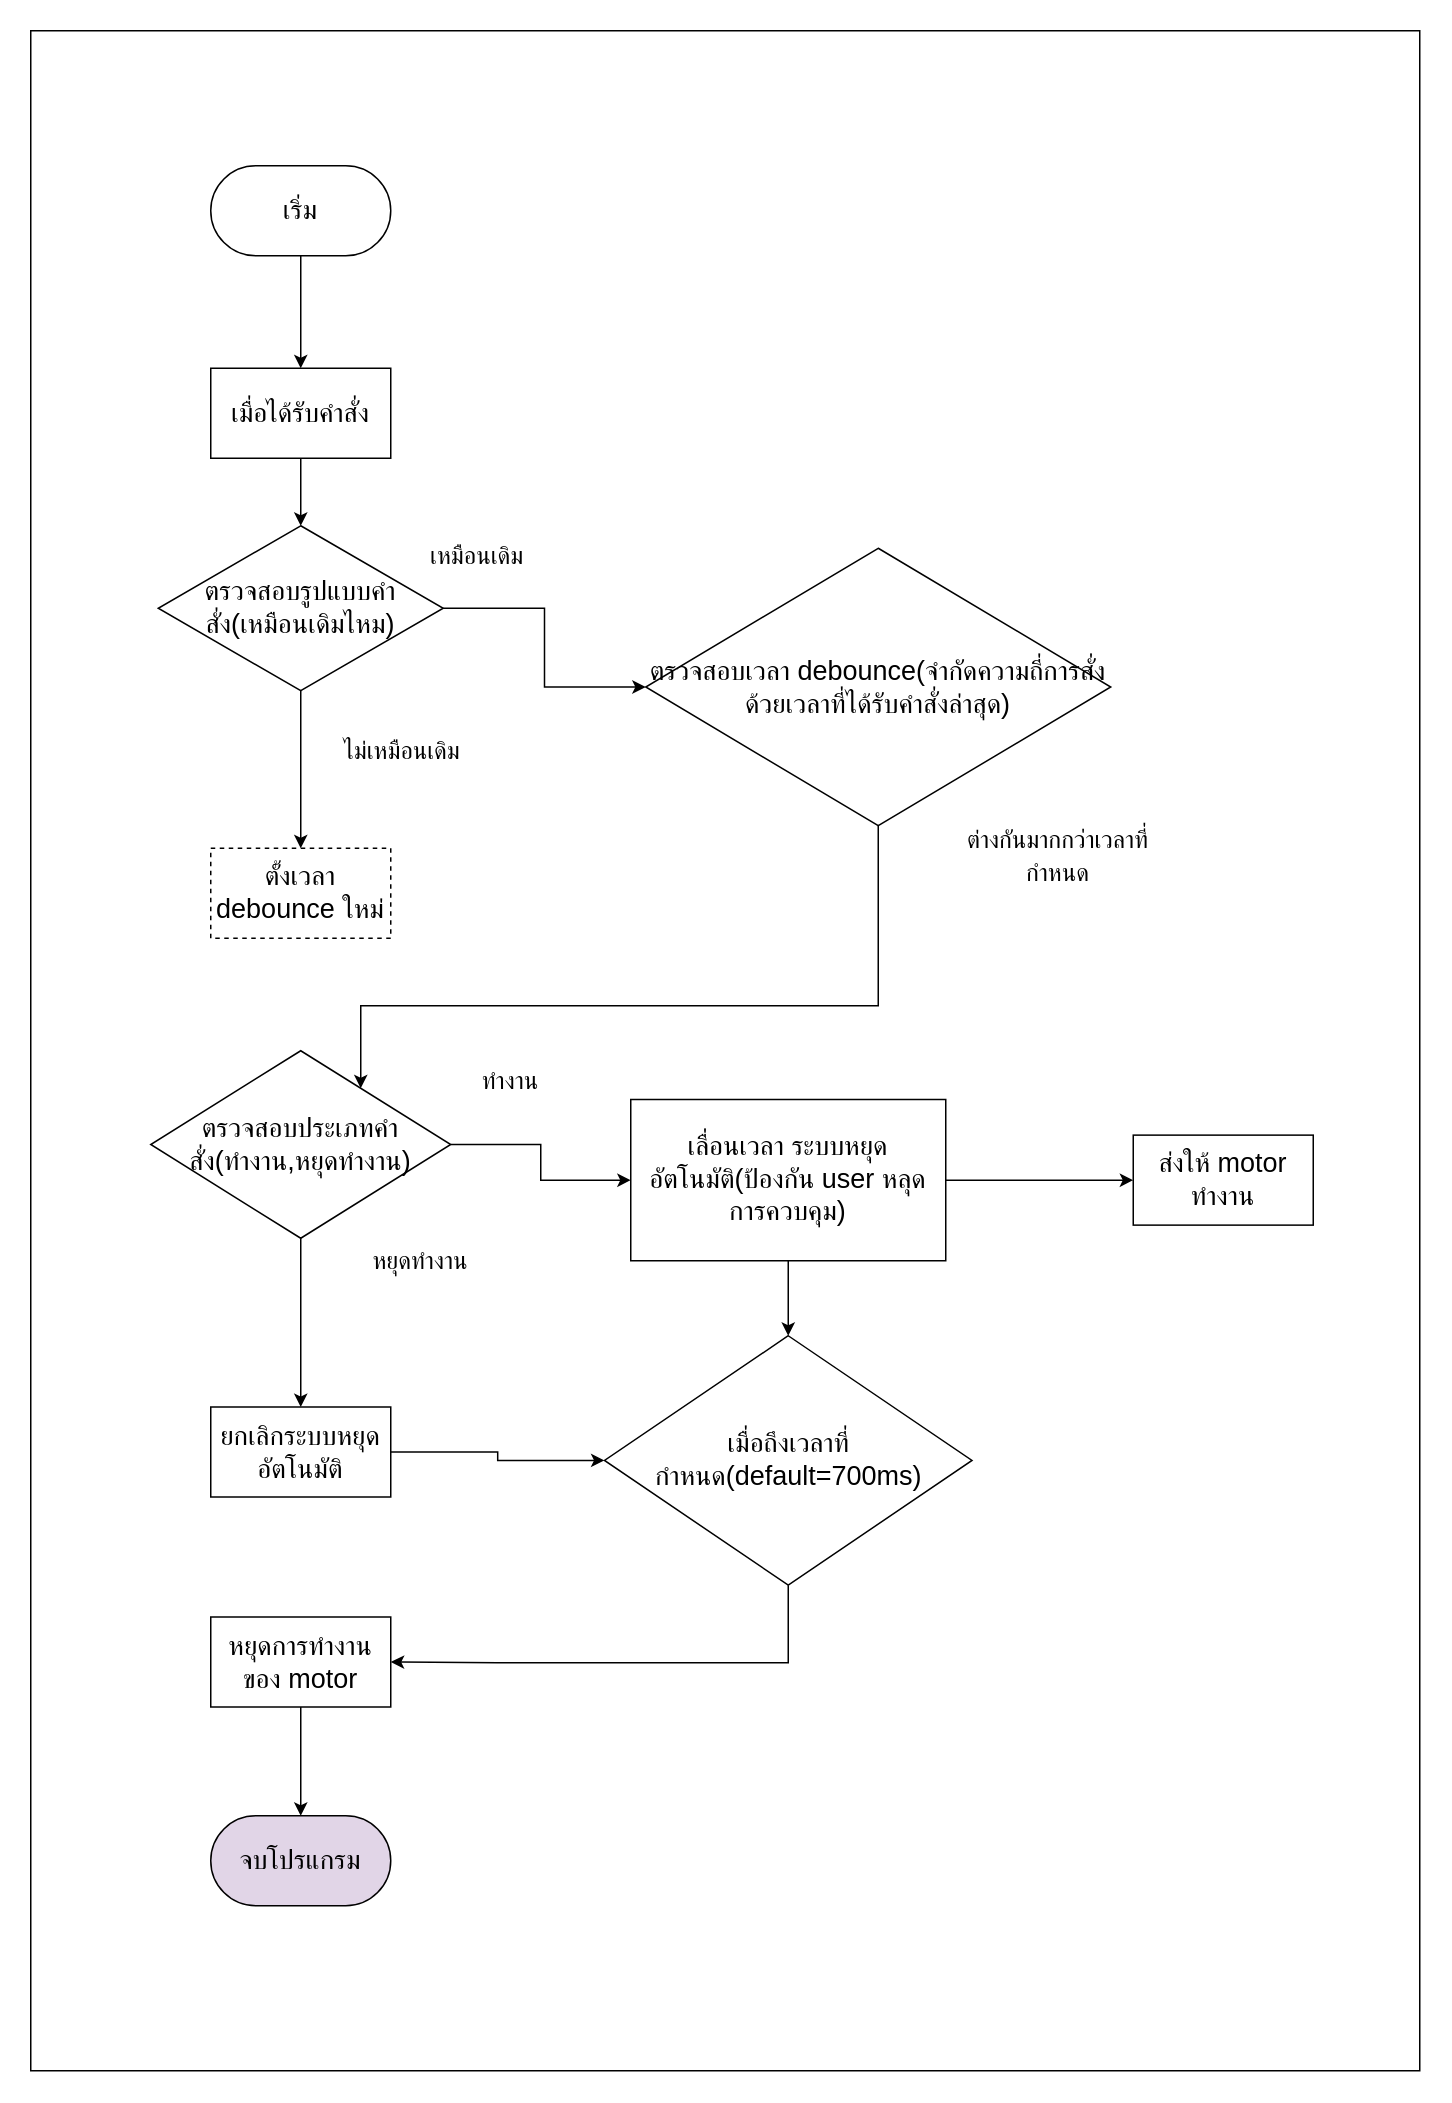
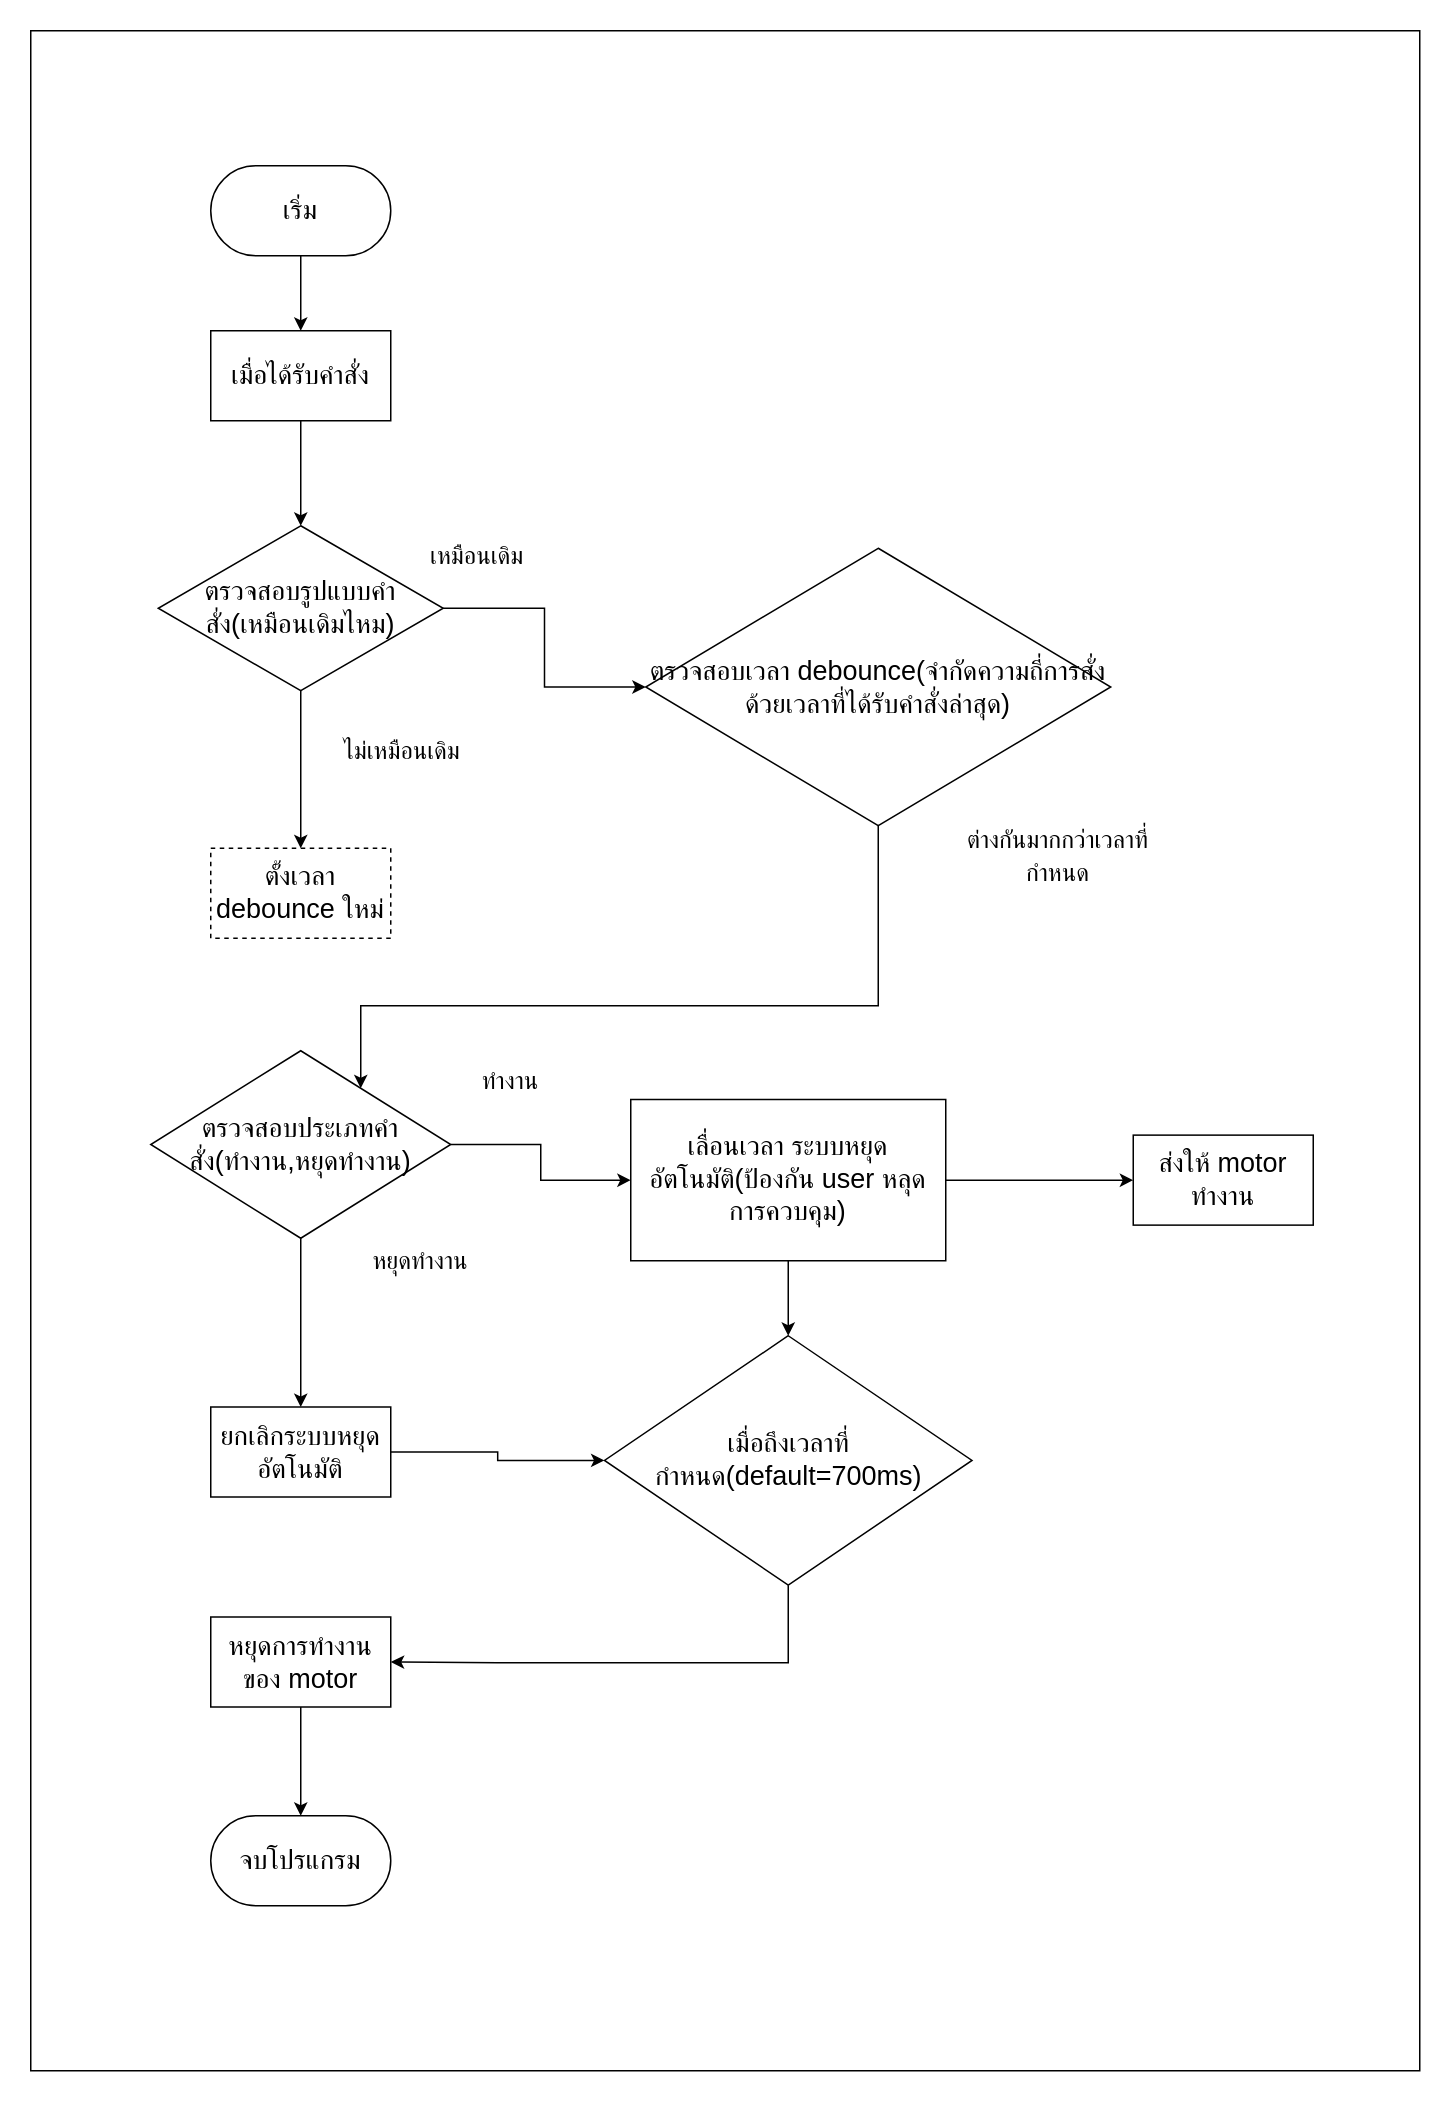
  <mxCell id="0" />
  <mxCell id="1" parent="0" />
  <mxCell id="2" value="" style="rounded=0;whiteSpace=wrap;html=1;fontSize=18;" vertex="1" parent="1"><mxGeometry x="20" y="20" width="926" height="1360" as="geometry" /></mxCell>
  <mxCell id="3" value="" style="edgeStyle=orthogonalEdgeStyle;rounded=0;orthogonalLoop=1;jettySize=auto;html=1;fontSize=18;" edge="1" parent="1" source="4" target="7"><mxGeometry relative="1" as="geometry" /></mxCell>
  <mxCell id="4" value="&lt;font style=&quot;font-size: 18px&quot;&gt;เริ่ม&lt;/font&gt;" style="rounded=1;whiteSpace=wrap;html=1;arcSize=50;fontSize=18;" vertex="1" parent="1"><mxGeometry x="140" y="110" width="120" height="60" as="geometry" /></mxCell>
- <mxCell id="5" value="&lt;font style=&quot;font-size: 18px&quot;&gt;จบโปรแกรม&lt;/font&gt;" style="rounded=1;whiteSpace=wrap;html=1;arcSize=50;fontSize=18;fillColor=#e1d5e7;" vertex="1" parent="1"><mxGeometry x="140" y="1210" width="120" height="60" as="geometry" /></mxCell>
+ <mxCell id="5" value="&lt;font style=&quot;font-size: 18px&quot;&gt;จบโปรแกรม&lt;/font&gt;" style="rounded=1;whiteSpace=wrap;html=1;arcSize=50;fontSize=18;" vertex="1" parent="1"><mxGeometry x="140" y="1210" width="120" height="60" as="geometry" /></mxCell>
  <mxCell id="6" value="" style="edgeStyle=orthogonalEdgeStyle;rounded=0;orthogonalLoop=1;jettySize=auto;html=1;fontSize=18;" edge="1" parent="1" source="7" target="10"><mxGeometry relative="1" as="geometry" /></mxCell>
- <mxCell id="7" value="เมื่อได้รับคำสั่ง" style="rounded=0;whiteSpace=wrap;html=1;fontSize=18;" vertex="1" parent="1"><mxGeometry x="140" y="245" width="120" height="60" as="geometry" /></mxCell>
+ <mxCell id="7" value="เมื่อได้รับคำสั่ง" style="rounded=0;whiteSpace=wrap;html=1;fontSize=18;" vertex="1" parent="1"><mxGeometry x="140" y="220" width="120" height="60" as="geometry" /></mxCell>
  <mxCell id="8" value="" style="edgeStyle=orthogonalEdgeStyle;rounded=0;orthogonalLoop=1;jettySize=auto;html=1;fontSize=18;" edge="1" parent="1" source="10" target="14"><mxGeometry relative="1" as="geometry" /></mxCell>
  <mxCell id="9" value="" style="edgeStyle=orthogonalEdgeStyle;rounded=0;orthogonalLoop=1;jettySize=auto;html=1;fontSize=18;" edge="1" parent="1" source="10" target="16"><mxGeometry relative="1" as="geometry" /></mxCell>
  <mxCell id="10" value="ตรวจสอบรูปแบบคำสั่ง(เหมือนเดิมไหม)" style="rhombus;whiteSpace=wrap;html=1;rounded=0;fontSize=18;" vertex="1" parent="1"><mxGeometry x="105" y="350" width="190" height="110" as="geometry" /></mxCell>
  <mxCell id="11" value="&lt;font style=&quot;font-size: 16px&quot;&gt;เหมือนเดิม&amp;nbsp;&lt;/font&gt;" style="text;html=1;strokeColor=none;fillColor=none;align=center;verticalAlign=middle;whiteSpace=wrap;rounded=0;fontSize=18;" vertex="1" parent="1"><mxGeometry x="270" y="350" width="100" height="40" as="geometry" /></mxCell>
  <mxCell id="12" value="&lt;font style=&quot;font-size: 16px&quot;&gt;ไม่เหมือนเดิม&amp;nbsp;&lt;/font&gt;" style="text;html=1;strokeColor=none;fillColor=none;align=center;verticalAlign=middle;whiteSpace=wrap;rounded=0;fontSize=18;" vertex="1" parent="1"><mxGeometry x="220" y="480" width="100" height="40" as="geometry" /></mxCell>
  <mxCell id="13" style="edgeStyle=orthogonalEdgeStyle;rounded=0;orthogonalLoop=1;jettySize=auto;html=1;fontSize=18;" edge="1" parent="1" source="14" target="19"><mxGeometry relative="1" as="geometry"><Array as="points"><mxPoint x="585" y="670" /><mxPoint x="240" y="670" /></Array></mxGeometry></mxCell>
  <mxCell id="14" value="ตรวจสอบเวลา debounce(จำกัดความถี่การสั่ง ด้วยเวลาที่ได้รับคำสั่งล่าสุด)" style="rhombus;whiteSpace=wrap;html=1;rounded=0;fontSize=18;" vertex="1" parent="1"><mxGeometry x="430" y="365" width="310" height="185" as="geometry" /></mxCell>
  <mxCell id="15" value="&lt;font style=&quot;font-size: 16px&quot;&gt;ต่างกันมากกว่าเวลาที่กำหนด&lt;/font&gt;" style="text;html=1;strokeColor=none;fillColor=none;align=center;verticalAlign=middle;whiteSpace=wrap;rounded=0;fontSize=18;" vertex="1" parent="1"><mxGeometry x="640" y="550" width="130" height="40" as="geometry" /></mxCell>
  <mxCell id="16" value="ตั้งเวลา debounce ใหม่" style="whiteSpace=wrap;html=1;rounded=0;fontSize=18;dashed=1;" vertex="1" parent="1"><mxGeometry x="140" y="565" width="120" height="60" as="geometry" /></mxCell>
  <mxCell id="17" value="" style="edgeStyle=orthogonalEdgeStyle;rounded=0;orthogonalLoop=1;jettySize=auto;html=1;fontSize=18;" edge="1" parent="1" source="19" target="24"><mxGeometry relative="1" as="geometry" /></mxCell>
  <mxCell id="18" value="" style="edgeStyle=orthogonalEdgeStyle;rounded=0;orthogonalLoop=1;jettySize=auto;html=1;fontSize=18;" edge="1" parent="1" source="19" target="29"><mxGeometry relative="1" as="geometry" /></mxCell>
  <mxCell id="19" value="ตรวจสอบประเภทคำสั่ง(ทำงาน,หยุดทำงาน)" style="rhombus;whiteSpace=wrap;html=1;rounded=0;fontSize=18;" vertex="1" parent="1"><mxGeometry x="100" y="700" width="200" height="125" as="geometry" /></mxCell>
  <mxCell id="20" value="&lt;font style=&quot;font-size: 16px&quot;&gt;หยุดทำงาน&lt;/font&gt;" style="text;html=1;strokeColor=none;fillColor=none;align=center;verticalAlign=middle;whiteSpace=wrap;rounded=0;fontSize=18;" vertex="1" parent="1"><mxGeometry x="230" y="820" width="100" height="40" as="geometry" /></mxCell>
  <mxCell id="21" value="&lt;font style=&quot;font-size: 16px&quot;&gt;ทำงาน&lt;/font&gt;" style="text;html=1;strokeColor=none;fillColor=none;align=center;verticalAlign=middle;whiteSpace=wrap;rounded=0;fontSize=18;" vertex="1" parent="1"><mxGeometry x="290" y="700" width="100" height="40" as="geometry" /></mxCell>
  <mxCell id="22" value="" style="edgeStyle=orthogonalEdgeStyle;rounded=0;orthogonalLoop=1;jettySize=auto;html=1;fontSize=18;" edge="1" parent="1" source="24" target="26"><mxGeometry relative="1" as="geometry" /></mxCell>
  <mxCell id="23" value="" style="edgeStyle=orthogonalEdgeStyle;rounded=0;orthogonalLoop=1;jettySize=auto;html=1;fontSize=18;" edge="1" parent="1" source="24" target="27"><mxGeometry relative="1" as="geometry" /></mxCell>
  <mxCell id="24" value="เลื่อนเวลา ระบบหยุดอัตโนมัติ(ป้องกัน user หลุดการควบคุม)" style="whiteSpace=wrap;html=1;rounded=0;fontSize=18;" vertex="1" parent="1"><mxGeometry x="420" y="732.5" width="210" height="107.5" as="geometry" /></mxCell>
  <mxCell id="25" style="edgeStyle=orthogonalEdgeStyle;rounded=0;orthogonalLoop=1;jettySize=auto;html=1;entryX=1;entryY=0.5;entryDx=0;entryDy=0;fontSize=18;" edge="1" parent="1" source="26" target="31"><mxGeometry relative="1" as="geometry"><Array as="points"><mxPoint x="525" y="1108" /><mxPoint x="331" y="1108" /></Array></mxGeometry></mxCell>
  <mxCell id="26" value="เมื่อถึงเวลาที่กำหนด(default=700ms)" style="rhombus;whiteSpace=wrap;html=1;rounded=0;fontSize=18;" vertex="1" parent="1"><mxGeometry x="402.5" y="890" width="245" height="166.25" as="geometry" /></mxCell>
  <mxCell id="27" value="ส่งให้ motor ทำงาน" style="whiteSpace=wrap;html=1;rounded=0;fontSize=18;" vertex="1" parent="1"><mxGeometry x="755" y="756.25" width="120" height="60" as="geometry" /></mxCell>
  <mxCell id="28" style="edgeStyle=orthogonalEdgeStyle;rounded=0;orthogonalLoop=1;jettySize=auto;html=1;entryX=0;entryY=0.5;entryDx=0;entryDy=0;fontSize=18;" edge="1" parent="1" source="29" target="26"><mxGeometry relative="1" as="geometry" /></mxCell>
  <mxCell id="29" value="ยกเลิกระบบหยุดอัตโนมัติ" style="whiteSpace=wrap;html=1;rounded=0;fontSize=18;" vertex="1" parent="1"><mxGeometry x="140" y="937.5" width="120" height="60" as="geometry" /></mxCell>
  <mxCell id="30" style="edgeStyle=orthogonalEdgeStyle;rounded=0;orthogonalLoop=1;jettySize=auto;html=1;fontSize=18;" edge="1" parent="1" source="31" target="5"><mxGeometry relative="1" as="geometry" /></mxCell>
  <mxCell id="31" value="หยุดการทำงานของ motor" style="whiteSpace=wrap;html=1;rounded=0;fontSize=18;" vertex="1" parent="1"><mxGeometry x="140" y="1077.5" width="120" height="60" as="geometry" /></mxCell>
